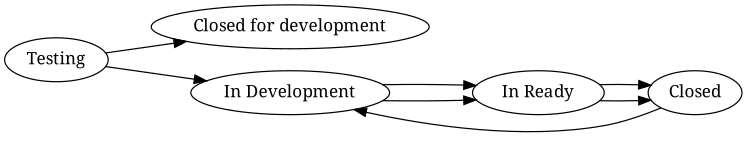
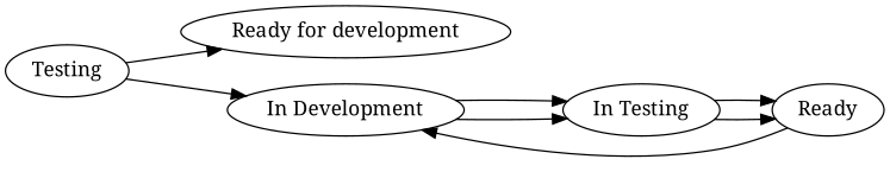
  graph {
    fontname="Noto Serif"
    rankdir=LR
    node [fontname="Noto Serif" shape=ellipse]
    edge [dir=forward fontname="Noto Serif"]
    n1 [label=Testing]
-   "Ready for development" [label="Closed for development"]
+   "Ready for development"
    "In Development"
-   "In Testing" [label="In Ready"]
-   Closed
+   "In Testing"
+   Closed [label=Ready]
    n1 -- "Ready for development"
    n1 -- "In Development"
    "In Development" -- "In Testing"
    "In Development" -- "In Testing"
    "In Testing" -- Closed
    "In Testing" -- Closed
    Closed -- "In Development"
  }
